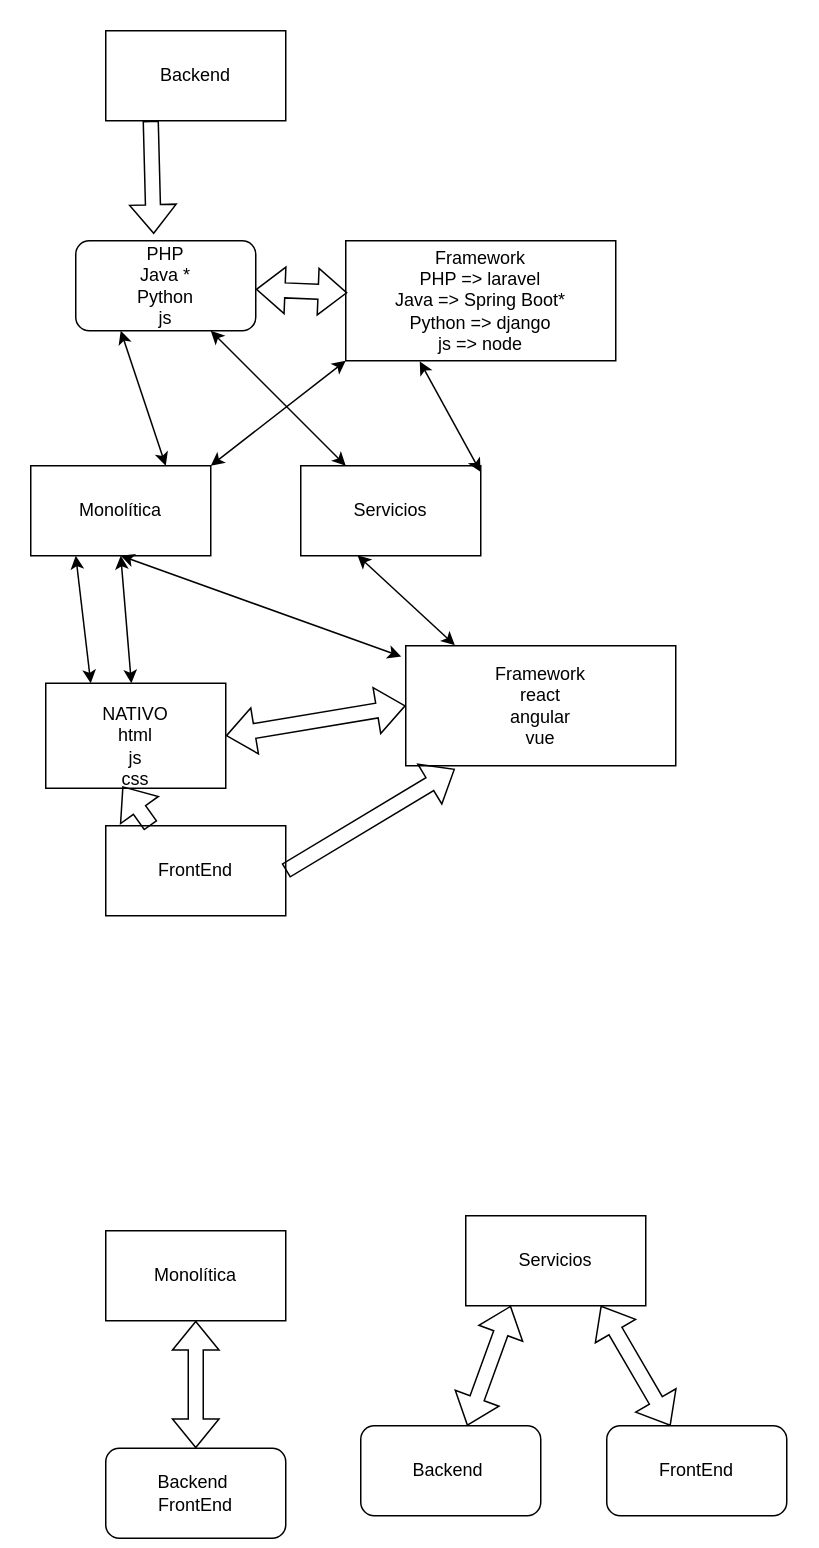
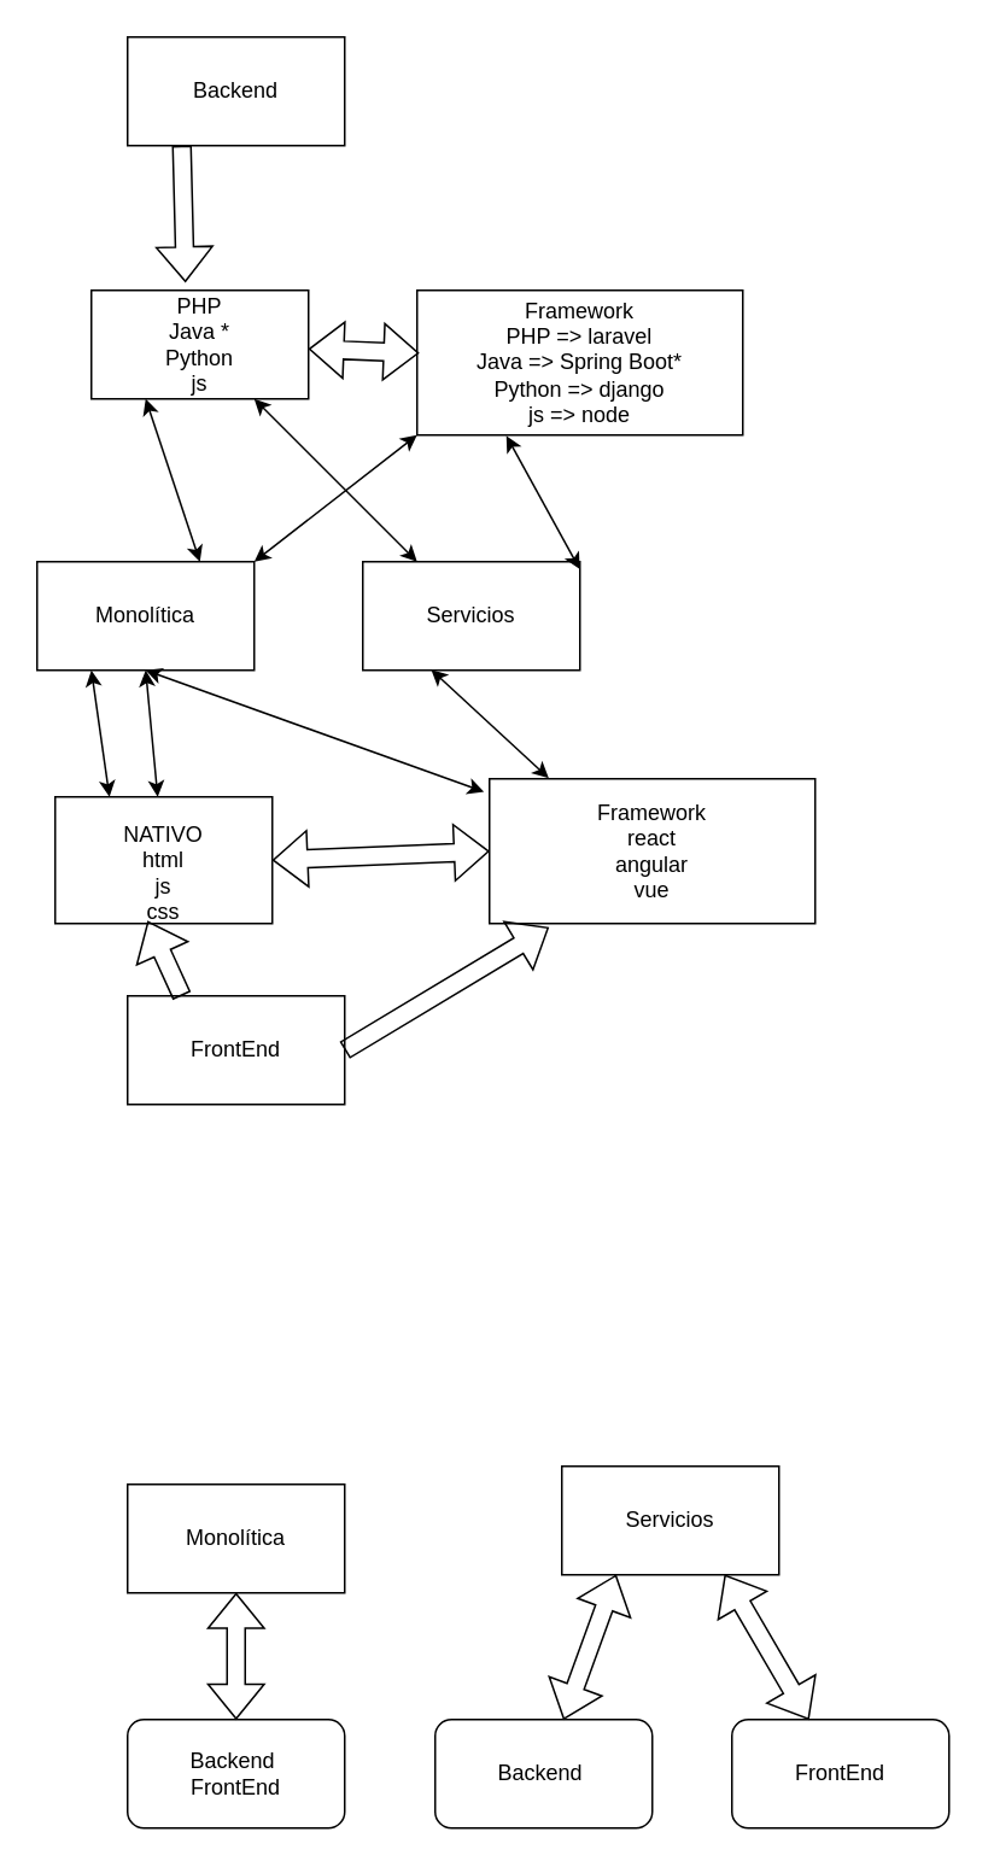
  <mxCell id="0" />
  <mxCell id="1" parent="0" />
  <mxCell id="2" value="Monolítica" style="rounded=0;whiteSpace=wrap;html=1;" vertex="1" parent="1"><mxGeometry x="20" y="310" width="120" height="60" as="geometry" /></mxCell>
  <mxCell id="3" value="Servicios" style="rounded=0;whiteSpace=wrap;html=1;" vertex="1" parent="1"><mxGeometry x="200" y="310" width="120" height="60" as="geometry" /></mxCell>
- <mxCell id="4" value="PHP&lt;br&gt;Java *&lt;br&gt;Python&lt;br&gt;js" style="whiteSpace=wrap;html=1;rounded=1;" vertex="1" parent="1"><mxGeometry x="50" y="160" width="120" height="60" as="geometry" /></mxCell>
+ <mxCell id="4" value="PHP&lt;br&gt;Java *&lt;br&gt;Python&lt;br&gt;js" style="rounded=0;whiteSpace=wrap;html=1;" vertex="1" parent="1"><mxGeometry x="50" y="160" width="120" height="60" as="geometry" /></mxCell>
  <mxCell id="5" value="" style="endArrow=classic;startArrow=classic;html=1;rounded=0;entryX=0.75;entryY=0;entryDx=0;entryDy=0;exitX=0.25;exitY=1;exitDx=0;exitDy=0;" edge="1" parent="1" source="4" target="2"><mxGeometry width="50" height="50" relative="1" as="geometry"><mxPoint x="320" y="400" as="sourcePoint" /><mxPoint x="370" y="350" as="targetPoint" /></mxGeometry></mxCell>
  <mxCell id="6" value="" style="endArrow=classic;startArrow=classic;html=1;rounded=0;entryX=0.25;entryY=0;entryDx=0;entryDy=0;exitX=0.75;exitY=1;exitDx=0;exitDy=0;" edge="1" parent="1" source="4" target="3"><mxGeometry width="50" height="50" relative="1" as="geometry"><mxPoint x="230" y="220" as="sourcePoint" /><mxPoint x="170" y="320" as="targetPoint" /></mxGeometry></mxCell>
  <mxCell id="7" value="Framework&lt;br&gt;PHP =&amp;gt; laravel&lt;br&gt;Java =&amp;gt; Spring Boot*&lt;br&gt;Python =&amp;gt; django&lt;br&gt;js =&amp;gt; node" style="rounded=0;whiteSpace=wrap;html=1;" vertex="1" parent="1"><mxGeometry x="230" y="160" width="180" height="80" as="geometry" /></mxCell>
  <mxCell id="8" value="" style="shape=flexArrow;endArrow=classic;startArrow=classic;html=1;rounded=0;entryX=0.006;entryY=0.434;entryDx=0;entryDy=0;entryPerimeter=0;" edge="1" parent="1" source="4" target="7"><mxGeometry width="100" height="100" relative="1" as="geometry"><mxPoint x="290" y="430" as="sourcePoint" /><mxPoint x="390" y="330" as="targetPoint" /></mxGeometry></mxCell>
  <mxCell id="9" value="" style="endArrow=classic;startArrow=classic;html=1;rounded=0;entryX=1;entryY=0;entryDx=0;entryDy=0;exitX=0;exitY=1;exitDx=0;exitDy=0;" edge="1" parent="1" source="7" target="2"><mxGeometry width="50" height="50" relative="1" as="geometry"><mxPoint x="230" y="230" as="sourcePoint" /><mxPoint x="170" y="320" as="targetPoint" /></mxGeometry></mxCell>
  <mxCell id="10" value="" style="endArrow=classic;startArrow=classic;html=1;rounded=0;entryX=0.999;entryY=0.069;entryDx=0;entryDy=0;exitX=0.274;exitY=1.005;exitDx=0;exitDy=0;exitPerimeter=0;entryPerimeter=0;" edge="1" parent="1" source="7" target="3"><mxGeometry width="50" height="50" relative="1" as="geometry"><mxPoint x="290" y="230" as="sourcePoint" /><mxPoint x="340" y="320" as="targetPoint" /></mxGeometry></mxCell>
  <mxCell id="11" value="Backend" style="rounded=0;whiteSpace=wrap;html=1;" vertex="1" parent="1"><mxGeometry x="70" y="20" width="120" height="60" as="geometry" /></mxCell>
  <mxCell id="12" value="" style="shape=flexArrow;endArrow=classic;html=1;rounded=0;entryX=0.433;entryY=-0.075;entryDx=0;entryDy=0;entryPerimeter=0;exitX=0.25;exitY=1;exitDx=0;exitDy=0;" edge="1" parent="1" source="11" target="4"><mxGeometry width="50" height="50" relative="1" as="geometry"><mxPoint x="220" y="260" as="sourcePoint" /><mxPoint x="270" y="210" as="targetPoint" /></mxGeometry></mxCell>
  <mxCell id="13" value="FrontEnd" style="rounded=0;whiteSpace=wrap;html=1;" vertex="1" parent="1"><mxGeometry x="70" y="550" width="120" height="60" as="geometry" /></mxCell>
- <mxCell id="14" value="&lt;br&gt;NATIVO&lt;br&gt;html&lt;br&gt;js&lt;br&gt;css" style="rounded=0;whiteSpace=wrap;html=1;" vertex="1" parent="1"><mxGeometry x="30" y="455" width="120" height="70" as="geometry" /></mxCell>
+ <mxCell id="14" value="&lt;br&gt;NATIVO&lt;br&gt;html&lt;br&gt;js&lt;br&gt;css" style="rounded=0;whiteSpace=wrap;html=1;" vertex="1" parent="1"><mxGeometry x="30" y="440" width="120" height="70" as="geometry" /></mxCell>
  <mxCell id="15" value="" style="shape=flexArrow;endArrow=classic;startArrow=classic;html=1;rounded=0;entryX=0;entryY=0.5;entryDx=0;entryDy=0;exitX=1;exitY=0.5;exitDx=0;exitDy=0;" edge="1" parent="1" source="14" target="16"><mxGeometry width="100" height="100" relative="1" as="geometry"><mxPoint x="190" y="471.5" as="sourcePoint" /><mxPoint x="271" y="468.5" as="targetPoint" /></mxGeometry></mxCell>
  <mxCell id="16" value="Framework&lt;br&gt;react&lt;br&gt;angular&lt;br&gt;vue" style="rounded=0;whiteSpace=wrap;html=1;" vertex="1" parent="1"><mxGeometry x="270" y="430" width="180" height="80" as="geometry" /></mxCell>
  <mxCell id="17" value="" style="endArrow=classic;startArrow=classic;html=1;rounded=0;entryX=0.25;entryY=0;entryDx=0;entryDy=0;exitX=0.25;exitY=1;exitDx=0;exitDy=0;" edge="1" parent="1" source="2" target="14"><mxGeometry width="50" height="50" relative="1" as="geometry"><mxPoint x="110" y="370" as="sourcePoint" /><mxPoint x="140" y="460" as="targetPoint" /></mxGeometry></mxCell>
  <mxCell id="18" value="" style="endArrow=classic;startArrow=classic;html=1;rounded=0;entryX=-0.017;entryY=0.09;entryDx=0;entryDy=0;exitX=0.5;exitY=1;exitDx=0;exitDy=0;entryPerimeter=0;" edge="1" parent="1" source="2" target="16"><mxGeometry width="50" height="50" relative="1" as="geometry"><mxPoint x="60" y="380" as="sourcePoint" /><mxPoint x="70" y="450" as="targetPoint" /></mxGeometry></mxCell>
  <mxCell id="19" value="" style="endArrow=classic;startArrow=classic;html=1;rounded=0;entryX=0.182;entryY=-0.004;entryDx=0;entryDy=0;exitX=0.315;exitY=0.994;exitDx=0;exitDy=0;entryPerimeter=0;exitPerimeter=0;" edge="1" parent="1" source="3" target="16"><mxGeometry width="50" height="50" relative="1" as="geometry"><mxPoint x="90" y="380" as="sourcePoint" /><mxPoint x="277" y="447" as="targetPoint" /></mxGeometry></mxCell>
  <mxCell id="20" value="" style="endArrow=classic;startArrow=classic;html=1;rounded=0;exitX=0.5;exitY=1;exitDx=0;exitDy=0;" edge="1" parent="1" source="2" target="14"><mxGeometry width="50" height="50" relative="1" as="geometry"><mxPoint x="100" y="390" as="sourcePoint" /><mxPoint x="287" y="457" as="targetPoint" /></mxGeometry></mxCell>
  <mxCell id="21" value="Monolítica" style="rounded=0;whiteSpace=wrap;html=1;" vertex="1" parent="1"><mxGeometry x="70" y="820" width="120" height="60" as="geometry" /></mxCell>
  <mxCell id="22" value="Servicios" style="rounded=0;whiteSpace=wrap;html=1;" vertex="1" parent="1"><mxGeometry x="310" y="810" width="120" height="60" as="geometry" /></mxCell>
  <mxCell id="23" value="" style="shape=flexArrow;endArrow=classic;html=1;rounded=0;entryX=0.426;entryY=0.981;entryDx=0;entryDy=0;entryPerimeter=0;exitX=0.25;exitY=0;exitDx=0;exitDy=0;" edge="1" parent="1" source="13" target="14"><mxGeometry width="50" height="50" relative="1" as="geometry"><mxPoint x="220" y="670" as="sourcePoint" /><mxPoint x="270" y="620" as="targetPoint" /></mxGeometry></mxCell>
  <mxCell id="24" value="" style="shape=flexArrow;endArrow=classic;html=1;rounded=0;entryX=0.182;entryY=1.027;entryDx=0;entryDy=0;entryPerimeter=0;exitX=1;exitY=0.5;exitDx=0;exitDy=0;" edge="1" parent="1" source="13" target="16"><mxGeometry width="50" height="50" relative="1" as="geometry"><mxPoint x="110" y="560" as="sourcePoint" /><mxPoint x="91" y="509" as="targetPoint" /></mxGeometry></mxCell>
- <mxCell id="25" value="Backend&amp;nbsp;&lt;br&gt;FrontEnd" style="rounded=1;whiteSpace=wrap;html=1;" vertex="1" parent="1"><mxGeometry x="70" y="965" width="120" height="60" as="geometry" /></mxCell>
+ <mxCell id="25" value="Backend&amp;nbsp;&lt;br&gt;FrontEnd" style="rounded=1;whiteSpace=wrap;html=1;" vertex="1" parent="1"><mxGeometry x="70" y="950" width="120" height="60" as="geometry" /></mxCell>
  <mxCell id="26" value="" style="shape=flexArrow;endArrow=classic;startArrow=classic;html=1;rounded=0;entryX=0.5;entryY=1;entryDx=0;entryDy=0;" edge="1" parent="1" source="25" target="21"><mxGeometry width="100" height="100" relative="1" as="geometry"><mxPoint x="190" y="860" as="sourcePoint" /><mxPoint x="290" y="760" as="targetPoint" /></mxGeometry></mxCell>
  <mxCell id="27" value="Backend&amp;nbsp;" style="rounded=1;whiteSpace=wrap;html=1;" vertex="1" parent="1"><mxGeometry x="240" y="950" width="120" height="60" as="geometry" /></mxCell>
  <mxCell id="28" value="FrontEnd" style="rounded=1;whiteSpace=wrap;html=1;" vertex="1" parent="1"><mxGeometry x="404" y="950" width="120" height="60" as="geometry" /></mxCell>
  <mxCell id="29" value="" style="shape=flexArrow;endArrow=classic;startArrow=classic;html=1;rounded=0;entryX=0.25;entryY=1;entryDx=0;entryDy=0;" edge="1" parent="1" source="27" target="22"><mxGeometry width="100" height="100" relative="1" as="geometry"><mxPoint x="140" y="960" as="sourcePoint" /><mxPoint x="140" y="890" as="targetPoint" /></mxGeometry></mxCell>
  <mxCell id="30" value="" style="shape=flexArrow;endArrow=classic;startArrow=classic;html=1;rounded=0;entryX=0.75;entryY=1;entryDx=0;entryDy=0;" edge="1" parent="1" source="28" target="22"><mxGeometry width="100" height="100" relative="1" as="geometry"><mxPoint x="321" y="960" as="sourcePoint" /><mxPoint x="350" y="880" as="targetPoint" /></mxGeometry></mxCell>
